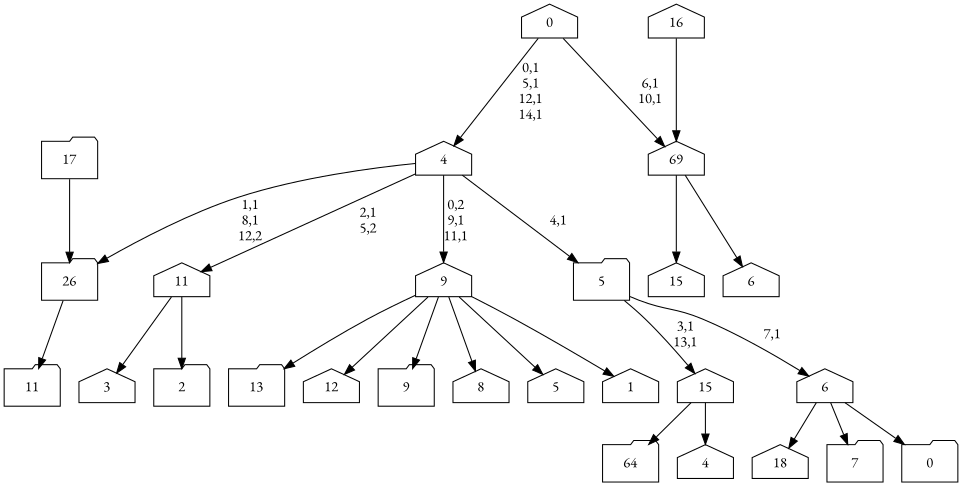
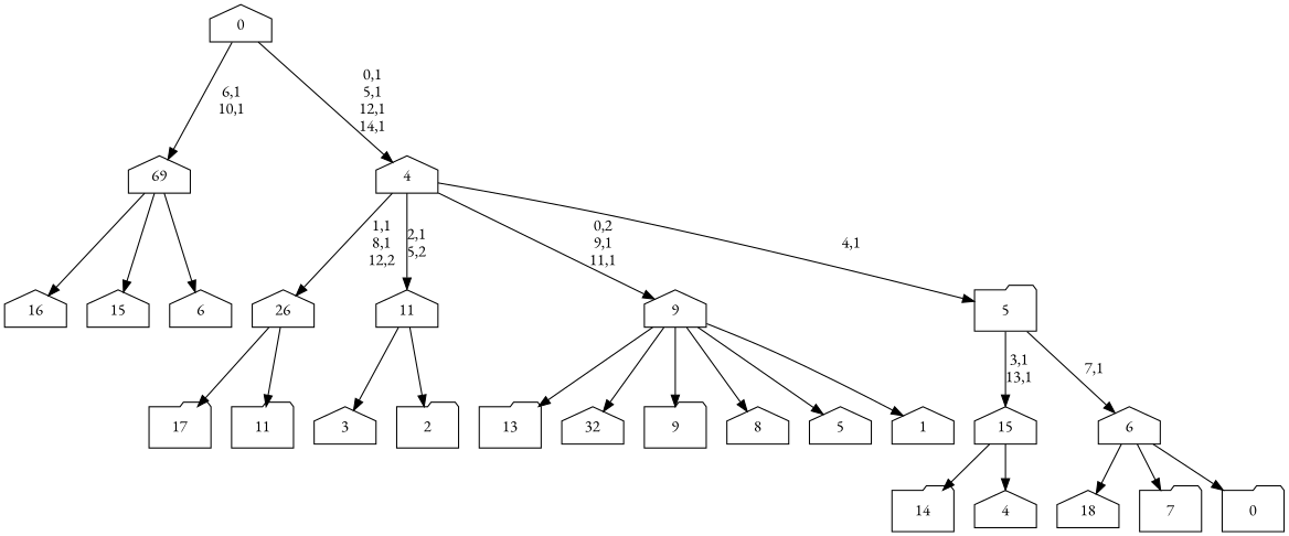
  digraph {
    fontname="EB Garamond"
    node [fontname="EB Garamond" shape=house]
    edge [fontname="EB Garamond"]
    n1 [label=17 shape=folder]
    n2 [label=16]
    n3 [label=15]
-   n4 [label=64 shape=folder]
+   n4 [label=14 shape=folder]
    n5 [label=13 shape=folder]
-   n6 [label=12]
+   n6 [label=32]
    n7 [label=11 shape=folder]
-   26 [shape=folder]
+   26
    n9 [label=18]
    n10 [label=9 shape=folder]
    n11 [label=8]
    n12 [label=7 shape=folder]
    n13 [label=6]
    n14 [label=69]
    n15 [label=5]
    n16 [label=4]
    15
    n18 [label=3]
    n19 [label=2 shape=folder]
    11
    n21 [label=1]
    9
    n23 [label=0 shape=folder]
    6
    5 [shape=folder]
    4
    0
-   n1 -> 26
+   26 -> n1
    26 -> n7
-   n2 -> n14
+   n14 -> n2
    n14 -> n3
    n14 -> n13
    15 -> n4
    15 -> n16
    11 -> n18
    11 -> n19
    9 -> n5
    9 -> n6
    9 -> n10
    9 -> n11
    9 -> n15
    9 -> n21
    6 -> n9
    6 -> n12
    6 -> n23
    5 -> 15 [label="3,1\n13,1"]
    5 -> 6 [label="7,1"]
    4 -> 26 [label="1,1\n8,1\n12,2"]
    4 -> 11 [label="2,1\n5,2"]
    4 -> 9 [label="0,2\n9,1\n11,1"]
    4 -> 5 [label="4,1"]
    0 -> n14 [label="6,1\n10,1"]
    0 -> 4 [label="0,1\n5,1\n12,1\n14,1"]
  }
